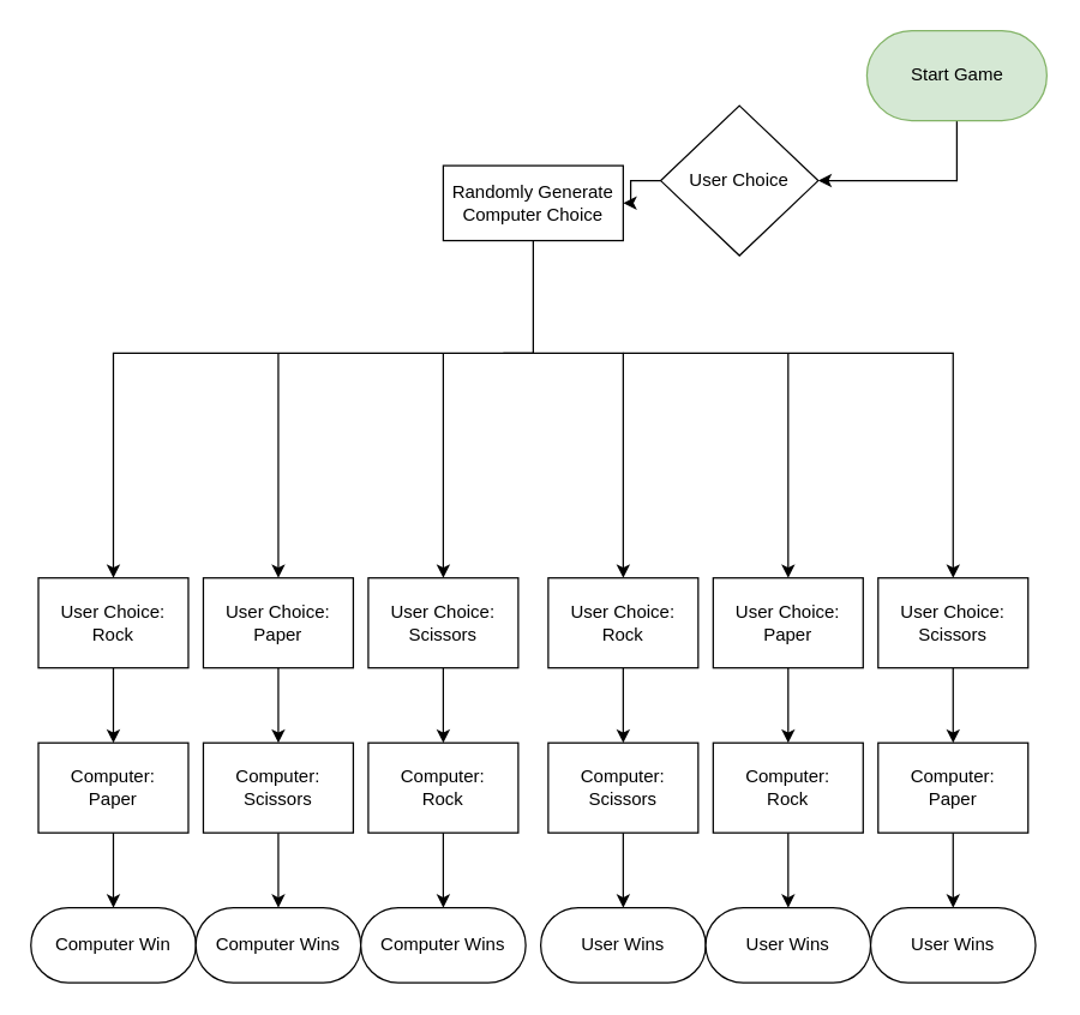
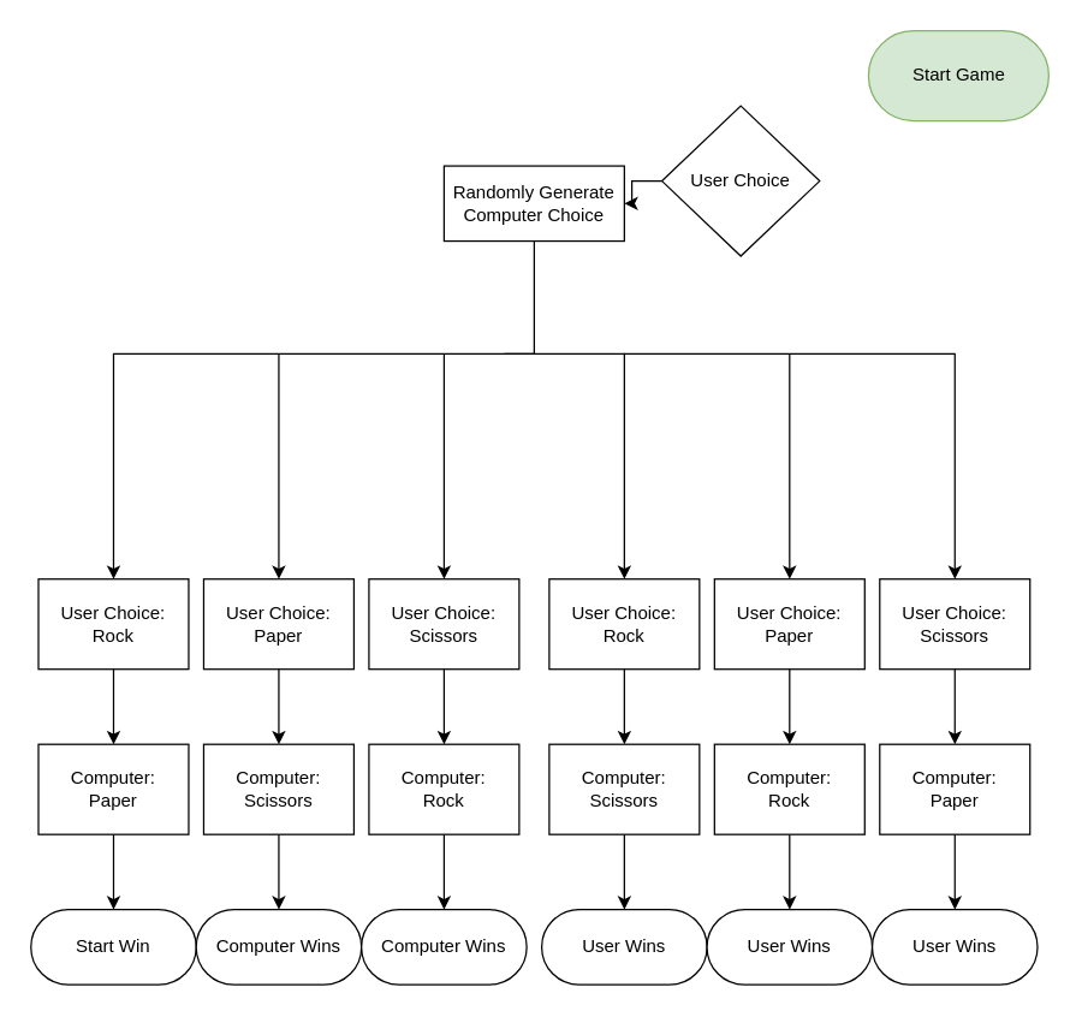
  <mxCell id="0" />
  <mxCell id="1" parent="0" />
- <mxCell id="2" style="edgeStyle=orthogonalEdgeStyle;rounded=0;orthogonalLoop=1;jettySize=auto;html=1;entryX=1;entryY=0.5;entryDx=0;entryDy=0;exitX=0.5;exitY=1;exitDx=0;exitDy=0;" edge="1" parent="1" source="3" target="5"><mxGeometry relative="1" as="geometry" /></mxCell>
  <mxCell id="3" value="Start Game" style="rounded=1;whiteSpace=wrap;html=1;arcSize=50;fillColor=#d5e8d4;strokeColor=#82b366;" parent="1" vertex="1"><mxGeometry x="577.5" y="20" width="120" height="60" as="geometry" /></mxCell>
  <mxCell id="4" style="edgeStyle=orthogonalEdgeStyle;rounded=0;orthogonalLoop=1;jettySize=auto;html=1;entryX=1;entryY=0.5;entryDx=0;entryDy=0;" edge="1" parent="1" source="5" target="13"><mxGeometry relative="1" as="geometry" /></mxCell>
  <mxCell id="5" value="User Choice" style="rhombus;whiteSpace=wrap;html=1;" parent="1" vertex="1"><mxGeometry x="440" y="70" width="105" height="100" as="geometry" /></mxCell>
  <mxCell id="6" style="edgeStyle=orthogonalEdgeStyle;rounded=0;orthogonalLoop=1;jettySize=auto;html=1;entryX=0.5;entryY=0;entryDx=0;entryDy=0;" edge="1" parent="1" source="7" target="15"><mxGeometry relative="1" as="geometry" /></mxCell>
  <mxCell id="7" value="User Choice: Rock" style="rounded=0;whiteSpace=wrap;html=1;" parent="1" vertex="1"><mxGeometry x="25" y="385" width="100" height="60" as="geometry" /></mxCell>
  <mxCell id="8" style="edgeStyle=orthogonalEdgeStyle;rounded=0;orthogonalLoop=1;jettySize=auto;html=1;entryX=0.5;entryY=0;entryDx=0;entryDy=0;" edge="1" parent="1" source="9" target="17"><mxGeometry relative="1" as="geometry"><mxPoint x="195" y="475" as="targetPoint" /></mxGeometry></mxCell>
  <mxCell id="9" value="User Choice: Paper" style="rounded=0;whiteSpace=wrap;html=1;" parent="1" vertex="1"><mxGeometry x="135" y="385" width="100" height="60" as="geometry" /></mxCell>
  <mxCell id="10" style="edgeStyle=orthogonalEdgeStyle;rounded=0;orthogonalLoop=1;jettySize=auto;html=1;entryX=0.5;entryY=0;entryDx=0;entryDy=0;" edge="1" parent="1" source="11" target="19"><mxGeometry relative="1" as="geometry" /></mxCell>
  <mxCell id="11" value="User Choice: Scissors" style="rounded=0;whiteSpace=wrap;html=1;" parent="1" vertex="1"><mxGeometry x="245" y="385" width="100" height="60" as="geometry" /></mxCell>
  <mxCell id="12" style="edgeStyle=orthogonalEdgeStyle;rounded=0;orthogonalLoop=1;jettySize=auto;html=1;entryX=0.5;entryY=0;entryDx=0;entryDy=0;" edge="1" parent="1" source="13" target="7"><mxGeometry relative="1" as="geometry"><Array as="points"><mxPoint x="355" y="235" /><mxPoint x="75" y="235" /></Array></mxGeometry></mxCell>
  <mxCell id="13" value="Randomly Generate Computer Choice" style="rounded=0;whiteSpace=wrap;html=1;" parent="1" vertex="1"><mxGeometry x="295" y="110" width="120" height="50" as="geometry" /></mxCell>
  <mxCell id="14" style="edgeStyle=orthogonalEdgeStyle;rounded=0;orthogonalLoop=1;jettySize=auto;html=1;" edge="1" parent="1" source="15"><mxGeometry relative="1" as="geometry"><mxPoint x="75" y="605" as="targetPoint" /></mxGeometry></mxCell>
  <mxCell id="15" value="Computer:&lt;br&gt;Paper" style="rounded=0;whiteSpace=wrap;html=1;" vertex="1" parent="1"><mxGeometry x="25" y="495" width="100" height="60" as="geometry" /></mxCell>
  <mxCell id="16" style="edgeStyle=orthogonalEdgeStyle;rounded=0;orthogonalLoop=1;jettySize=auto;html=1;entryX=0.5;entryY=0;entryDx=0;entryDy=0;" edge="1" parent="1" source="17" target="21"><mxGeometry relative="1" as="geometry" /></mxCell>
  <mxCell id="17" value="Computer:&lt;br&gt;Scissors" style="rounded=0;whiteSpace=wrap;html=1;" vertex="1" parent="1"><mxGeometry x="135" y="495" width="100" height="60" as="geometry" /></mxCell>
  <mxCell id="18" style="edgeStyle=orthogonalEdgeStyle;rounded=0;orthogonalLoop=1;jettySize=auto;html=1;entryX=0.5;entryY=0;entryDx=0;entryDy=0;" edge="1" parent="1" source="19" target="22"><mxGeometry relative="1" as="geometry" /></mxCell>
  <mxCell id="19" value="Computer:&lt;br&gt;Rock" style="rounded=0;whiteSpace=wrap;html=1;" vertex="1" parent="1"><mxGeometry x="245" y="495" width="100" height="60" as="geometry" /></mxCell>
- <mxCell id="20" value="Computer Win" style="rounded=1;whiteSpace=wrap;html=1;arcSize=50;" vertex="1" parent="1"><mxGeometry x="20" y="605" width="110" height="50" as="geometry" /></mxCell>
+ <mxCell id="20" value="Start Win" style="rounded=1;whiteSpace=wrap;html=1;arcSize=50;" vertex="1" parent="1"><mxGeometry x="20" y="605" width="110" height="50" as="geometry" /></mxCell>
  <mxCell id="21" value="Computer Wins" style="rounded=1;whiteSpace=wrap;html=1;arcSize=50;" vertex="1" parent="1"><mxGeometry x="130" y="605" width="110" height="50" as="geometry" /></mxCell>
  <mxCell id="22" value="Computer Wins" style="rounded=1;whiteSpace=wrap;html=1;arcSize=50;" vertex="1" parent="1"><mxGeometry x="240" y="605" width="110" height="50" as="geometry" /></mxCell>
  <mxCell id="23" value="" style="endArrow=classic;html=1;rounded=0;entryX=0.5;entryY=0;entryDx=0;entryDy=0;" edge="1" parent="1" target="9"><mxGeometry width="50" height="50" relative="1" as="geometry"><mxPoint x="185" y="235" as="sourcePoint" /><mxPoint x="245" y="285" as="targetPoint" /></mxGeometry></mxCell>
  <mxCell id="24" value="" style="endArrow=classic;html=1;rounded=0;entryX=0.5;entryY=0;entryDx=0;entryDy=0;" edge="1" parent="1" target="11"><mxGeometry width="50" height="50" relative="1" as="geometry"><mxPoint x="295" y="235" as="sourcePoint" /><mxPoint x="375" y="285" as="targetPoint" /></mxGeometry></mxCell>
  <mxCell id="25" value="" style="endArrow=classic;html=1;rounded=0;entryX=0.5;entryY=0;entryDx=0;entryDy=0;" edge="1" parent="1" target="27"><mxGeometry width="50" height="50" relative="1" as="geometry"><mxPoint x="335" y="235" as="sourcePoint" /><mxPoint x="575" y="365" as="targetPoint" /><Array as="points"><mxPoint x="415" y="235" /></Array></mxGeometry></mxCell>
  <mxCell id="26" style="edgeStyle=orthogonalEdgeStyle;rounded=0;orthogonalLoop=1;jettySize=auto;html=1;entryX=0.5;entryY=0;entryDx=0;entryDy=0;" edge="1" parent="1" source="27" target="33"><mxGeometry relative="1" as="geometry" /></mxCell>
  <mxCell id="27" value="User Choice: Rock" style="rounded=0;whiteSpace=wrap;html=1;" vertex="1" parent="1"><mxGeometry x="365" y="385" width="100" height="60" as="geometry" /></mxCell>
  <mxCell id="28" style="edgeStyle=orthogonalEdgeStyle;rounded=0;orthogonalLoop=1;jettySize=auto;html=1;entryX=0.5;entryY=0;entryDx=0;entryDy=0;" edge="1" parent="1" source="29" target="35"><mxGeometry relative="1" as="geometry" /></mxCell>
  <mxCell id="29" value="User Choice:&lt;br&gt;Paper" style="rounded=0;whiteSpace=wrap;html=1;" vertex="1" parent="1"><mxGeometry x="475" y="385" width="100" height="60" as="geometry" /></mxCell>
  <mxCell id="30" style="edgeStyle=orthogonalEdgeStyle;rounded=0;orthogonalLoop=1;jettySize=auto;html=1;entryX=0.5;entryY=0;entryDx=0;entryDy=0;" edge="1" parent="1" source="31" target="37"><mxGeometry relative="1" as="geometry" /></mxCell>
  <mxCell id="31" value="User Choice:&lt;br&gt;Scissors" style="rounded=0;whiteSpace=wrap;html=1;" vertex="1" parent="1"><mxGeometry x="585" y="385" width="100" height="60" as="geometry" /></mxCell>
  <mxCell id="32" style="edgeStyle=orthogonalEdgeStyle;rounded=0;orthogonalLoop=1;jettySize=auto;html=1;entryX=0.5;entryY=0;entryDx=0;entryDy=0;" edge="1" parent="1" source="33" target="38"><mxGeometry relative="1" as="geometry" /></mxCell>
  <mxCell id="33" value="Computer:&lt;br&gt;Scissors" style="rounded=0;whiteSpace=wrap;html=1;" vertex="1" parent="1"><mxGeometry x="365" y="495" width="100" height="60" as="geometry" /></mxCell>
  <mxCell id="34" style="edgeStyle=orthogonalEdgeStyle;rounded=0;orthogonalLoop=1;jettySize=auto;html=1;entryX=0.5;entryY=0;entryDx=0;entryDy=0;" edge="1" parent="1" source="35" target="39"><mxGeometry relative="1" as="geometry" /></mxCell>
  <mxCell id="35" value="Computer:&lt;br&gt;Rock" style="rounded=0;whiteSpace=wrap;html=1;" vertex="1" parent="1"><mxGeometry x="475" y="495" width="100" height="60" as="geometry" /></mxCell>
  <mxCell id="36" style="edgeStyle=orthogonalEdgeStyle;rounded=0;orthogonalLoop=1;jettySize=auto;html=1;entryX=0.5;entryY=0;entryDx=0;entryDy=0;" edge="1" parent="1" source="37" target="40"><mxGeometry relative="1" as="geometry" /></mxCell>
  <mxCell id="37" value="Computer:&lt;br&gt;Paper" style="rounded=0;whiteSpace=wrap;html=1;" vertex="1" parent="1"><mxGeometry x="585" y="495" width="100" height="60" as="geometry" /></mxCell>
  <mxCell id="38" value="User Wins" style="rounded=1;whiteSpace=wrap;html=1;arcSize=50;" vertex="1" parent="1"><mxGeometry x="360" y="605" width="110" height="50" as="geometry" /></mxCell>
  <mxCell id="39" value="User Wins" style="rounded=1;whiteSpace=wrap;html=1;arcSize=50;" vertex="1" parent="1"><mxGeometry x="470" y="605" width="110" height="50" as="geometry" /></mxCell>
  <mxCell id="40" value="User Wins" style="rounded=1;whiteSpace=wrap;html=1;arcSize=50;" vertex="1" parent="1"><mxGeometry x="580" y="605" width="110" height="50" as="geometry" /></mxCell>
  <mxCell id="41" value="" style="endArrow=classic;html=1;rounded=0;entryX=0.5;entryY=0;entryDx=0;entryDy=0;" edge="1" parent="1" target="31"><mxGeometry width="50" height="50" relative="1" as="geometry"><mxPoint x="415" y="235" as="sourcePoint" /><mxPoint x="525" y="235" as="targetPoint" /><Array as="points"><mxPoint x="635" y="235" /></Array></mxGeometry></mxCell>
  <mxCell id="42" value="" style="endArrow=classic;html=1;rounded=0;entryX=0.5;entryY=0;entryDx=0;entryDy=0;" edge="1" parent="1" target="29"><mxGeometry width="50" height="50" relative="1" as="geometry"><mxPoint x="525" y="235" as="sourcePoint" /><mxPoint x="595" y="265" as="targetPoint" /></mxGeometry></mxCell>
